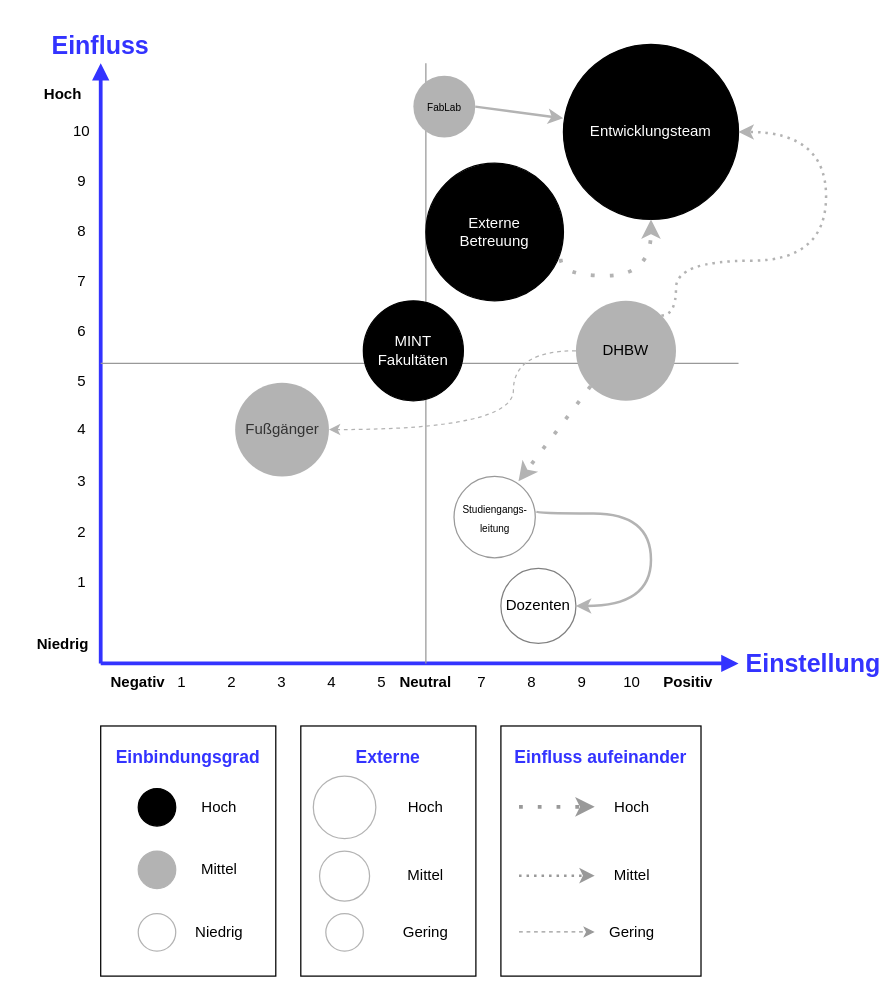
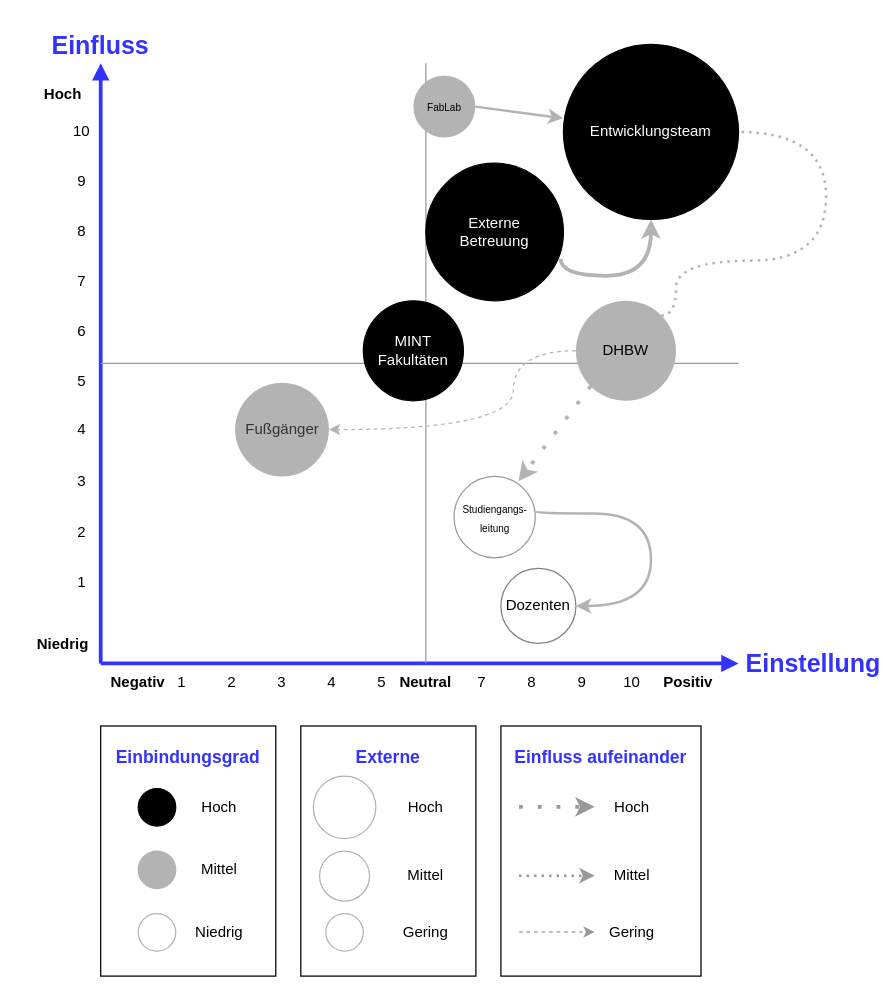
  <mxCell id="0" />
  <mxCell id="1" parent="0" />
  <mxCell id="2" value="" style="rounded=0;whiteSpace=wrap;html=1;fillColor=none;" parent="1" vertex="1"><mxGeometry x="240" y="580" width="140" height="200" as="geometry" /></mxCell>
  <mxCell id="3" value="" style="rounded=0;whiteSpace=wrap;html=1;fillColor=none;" parent="1" vertex="1"><mxGeometry x="80" y="580" width="140" height="200" as="geometry" /></mxCell>
  <mxCell id="4" value="" style="endArrow=block;html=1;rounded=0;strokeWidth=3;endFill=1;strokeColor=#3333FF;" parent="1" edge="1"><mxGeometry width="50" height="50" relative="1" as="geometry"><mxPoint x="80" y="530" as="sourcePoint" /><mxPoint x="80" y="50" as="targetPoint" /></mxGeometry></mxCell>
  <mxCell id="5" value="" style="endArrow=block;html=1;rounded=0;strokeWidth=3;endFill=1;strokeColor=#3333FF;" parent="1" edge="1"><mxGeometry width="50" height="50" relative="1" as="geometry"><mxPoint x="80" y="530" as="sourcePoint" /><mxPoint x="590" y="530" as="targetPoint" /></mxGeometry></mxCell>
  <mxCell id="6" value="Einfluss" style="text;html=1;strokeColor=none;fillColor=none;align=center;verticalAlign=middle;whiteSpace=wrap;rounded=0;fontColor=#3333FF;fontSize=20;fontStyle=1" parent="1" vertex="1"><mxGeometry x="50" y="20" width="60" height="30" as="geometry" /></mxCell>
  <mxCell id="7" value="Einstellung" style="text;html=1;strokeColor=none;fillColor=none;align=center;verticalAlign=middle;whiteSpace=wrap;rounded=0;fontColor=#3333FF;fontSize=20;fontStyle=1" parent="1" vertex="1"><mxGeometry x="620" y="514" width="60" height="30" as="geometry" /></mxCell>
  <mxCell id="8" value="" style="endArrow=none;html=1;rounded=0;fontColor=#CCCCCC;strokeColor=#999999;" parent="1" edge="1"><mxGeometry width="50" height="50" relative="1" as="geometry"><mxPoint x="340" y="530" as="sourcePoint" /><mxPoint x="340" y="50" as="targetPoint" /></mxGeometry></mxCell>
  <mxCell id="9" value="" style="endArrow=none;html=1;rounded=0;fontColor=#CCCCCC;strokeColor=#999999;" parent="1" edge="1"><mxGeometry width="50" height="50" relative="1" as="geometry"><mxPoint x="80" y="290" as="sourcePoint" /><mxPoint x="590" y="290" as="targetPoint" /></mxGeometry></mxCell>
  <mxCell id="10" value="MINT Fakultäten" style="ellipse;whiteSpace=wrap;html=1;aspect=fixed;fillColor=#000000;fontColor=#FFFFFF;" parent="1" vertex="1"><mxGeometry x="290" y="240" width="80" height="80" as="geometry" /></mxCell>
  <mxCell id="11" value="Negativ" style="text;html=1;strokeColor=none;fillColor=none;align=center;verticalAlign=middle;whiteSpace=wrap;rounded=0;fontStyle=1" parent="1" vertex="1"><mxGeometry x="80" y="530" width="60" height="30" as="geometry" /></mxCell>
  <mxCell id="12" value="Positiv" style="text;html=1;strokeColor=none;fillColor=none;align=center;verticalAlign=middle;whiteSpace=wrap;rounded=0;fontStyle=1" parent="1" vertex="1"><mxGeometry x="520" y="530" width="60" height="30" as="geometry" /></mxCell>
  <mxCell id="13" value="Neutral" style="text;html=1;strokeColor=none;fillColor=none;align=center;verticalAlign=middle;whiteSpace=wrap;rounded=0;fontStyle=1" parent="1" vertex="1"><mxGeometry x="310" y="530" width="60" height="30" as="geometry" /></mxCell>
  <mxCell id="14" value="Niedrig" style="text;html=1;strokeColor=none;fillColor=none;align=center;verticalAlign=middle;whiteSpace=wrap;rounded=0;fontStyle=1" parent="1" vertex="1"><mxGeometry x="20" y="500" width="60" height="30" as="geometry" /></mxCell>
  <mxCell id="15" value="Hoch" style="text;html=1;strokeColor=none;fillColor=none;align=center;verticalAlign=middle;whiteSpace=wrap;rounded=0;fontStyle=1" parent="1" vertex="1"><mxGeometry x="20" y="60" width="60" height="30" as="geometry" /></mxCell>
  <mxCell id="16" value="1" style="text;html=1;strokeColor=none;fillColor=none;align=center;verticalAlign=middle;whiteSpace=wrap;rounded=0;" parent="1" vertex="1"><mxGeometry x="50" y="450" width="30" height="30" as="geometry" /></mxCell>
  <mxCell id="17" value="2" style="text;html=1;strokeColor=none;fillColor=none;align=center;verticalAlign=middle;whiteSpace=wrap;rounded=0;" parent="1" vertex="1"><mxGeometry x="50" y="410" width="30" height="30" as="geometry" /></mxCell>
  <mxCell id="18" value="3" style="text;html=1;strokeColor=none;fillColor=none;align=center;verticalAlign=middle;whiteSpace=wrap;rounded=0;" parent="1" vertex="1"><mxGeometry x="50" y="370" width="30" height="30" as="geometry" /></mxCell>
  <mxCell id="19" value="4" style="text;html=1;strokeColor=none;fillColor=none;align=center;verticalAlign=middle;whiteSpace=wrap;rounded=0;" parent="1" vertex="1"><mxGeometry x="50" y="328" width="30" height="30" as="geometry" /></mxCell>
  <mxCell id="20" value="5" style="text;html=1;strokeColor=none;fillColor=none;align=center;verticalAlign=middle;whiteSpace=wrap;rounded=0;" parent="1" vertex="1"><mxGeometry x="50" y="290" width="30" height="30" as="geometry" /></mxCell>
  <mxCell id="21" value="6" style="text;html=1;strokeColor=none;fillColor=none;align=center;verticalAlign=middle;whiteSpace=wrap;rounded=0;" parent="1" vertex="1"><mxGeometry x="50" y="250" width="30" height="30" as="geometry" /></mxCell>
  <mxCell id="22" value="7" style="text;html=1;strokeColor=none;fillColor=none;align=center;verticalAlign=middle;whiteSpace=wrap;rounded=0;" parent="1" vertex="1"><mxGeometry x="50" y="210" width="30" height="30" as="geometry" /></mxCell>
  <mxCell id="23" value="8" style="text;html=1;strokeColor=none;fillColor=none;align=center;verticalAlign=middle;whiteSpace=wrap;rounded=0;" parent="1" vertex="1"><mxGeometry x="50" y="170" width="30" height="30" as="geometry" /></mxCell>
  <mxCell id="24" value="9" style="text;html=1;strokeColor=none;fillColor=none;align=center;verticalAlign=middle;whiteSpace=wrap;rounded=0;" parent="1" vertex="1"><mxGeometry x="50" y="130" width="30" height="30" as="geometry" /></mxCell>
  <mxCell id="25" value="10" style="text;html=1;strokeColor=none;fillColor=none;align=center;verticalAlign=middle;whiteSpace=wrap;rounded=0;" parent="1" vertex="1"><mxGeometry x="50" y="90" width="30" height="30" as="geometry" /></mxCell>
  <mxCell id="26" value="1" style="text;html=1;strokeColor=none;fillColor=none;align=center;verticalAlign=middle;whiteSpace=wrap;rounded=0;" parent="1" vertex="1"><mxGeometry x="130" y="530" width="30" height="30" as="geometry" /></mxCell>
  <mxCell id="27" value="2" style="text;html=1;strokeColor=none;fillColor=none;align=center;verticalAlign=middle;whiteSpace=wrap;rounded=0;" parent="1" vertex="1"><mxGeometry x="170" y="530" width="30" height="30" as="geometry" /></mxCell>
  <mxCell id="28" value="3" style="text;html=1;strokeColor=none;fillColor=none;align=center;verticalAlign=middle;whiteSpace=wrap;rounded=0;" parent="1" vertex="1"><mxGeometry x="210" y="530" width="30" height="30" as="geometry" /></mxCell>
  <mxCell id="29" value="4" style="text;html=1;strokeColor=none;fillColor=none;align=center;verticalAlign=middle;whiteSpace=wrap;rounded=0;" parent="1" vertex="1"><mxGeometry x="250" y="530" width="30" height="30" as="geometry" /></mxCell>
  <mxCell id="30" value="7" style="text;html=1;strokeColor=none;fillColor=none;align=center;verticalAlign=middle;whiteSpace=wrap;rounded=0;" parent="1" vertex="1"><mxGeometry x="370" y="530" width="30" height="30" as="geometry" /></mxCell>
  <mxCell id="31" value="8" style="text;html=1;strokeColor=none;fillColor=none;align=center;verticalAlign=middle;whiteSpace=wrap;rounded=0;" parent="1" vertex="1"><mxGeometry x="410" y="530" width="30" height="30" as="geometry" /></mxCell>
  <mxCell id="32" value="9" style="text;html=1;strokeColor=none;fillColor=none;align=center;verticalAlign=middle;whiteSpace=wrap;rounded=0;" parent="1" vertex="1"><mxGeometry x="450" y="530" width="30" height="30" as="geometry" /></mxCell>
  <mxCell id="33" value="10" style="text;html=1;strokeColor=none;fillColor=none;align=center;verticalAlign=middle;whiteSpace=wrap;rounded=0;" parent="1" vertex="1"><mxGeometry x="490" y="530" width="30" height="30" as="geometry" /></mxCell>
  <mxCell id="34" value="5" style="text;html=1;strokeColor=none;fillColor=none;align=center;verticalAlign=middle;whiteSpace=wrap;rounded=0;" parent="1" vertex="1"><mxGeometry x="290" y="530" width="30" height="30" as="geometry" /></mxCell>
  <mxCell id="35" value="Fußgänger" style="ellipse;whiteSpace=wrap;html=1;fillColor=#B3B3B3;fontColor=#333333;strokeColor=none;" parent="1" vertex="1"><mxGeometry x="187.5" y="305.5" width="75" height="75" as="geometry" /></mxCell>
  <mxCell id="36" value="&lt;span style=&quot;color: rgb(0, 0, 0);&quot;&gt;DHBW&lt;/span&gt;" style="ellipse;whiteSpace=wrap;html=1;fillColor=#B3B3B3;fontColor=#333333;strokeColor=none;" parent="1" vertex="1"><mxGeometry x="460" y="240" width="80" height="80" as="geometry" /></mxCell>
  <mxCell id="37" value="&lt;font style=&quot;font-size: 8px;&quot;&gt;Studiengangs-&lt;br&gt;leitung&lt;/font&gt;" style="ellipse;whiteSpace=wrap;html=1;aspect=fixed;strokeColor=#999999;" parent="1" vertex="1"><mxGeometry x="362.5" y="380.5" width="65" height="65" as="geometry" /></mxCell>
  <mxCell id="38" value="Externe&lt;br&gt;Betreuung" style="ellipse;whiteSpace=wrap;html=1;aspect=fixed;fontColor=#FFFFFF;fillColor=#000000;" parent="1" vertex="1"><mxGeometry x="340" y="130" width="110" height="110" as="geometry" /></mxCell>
  <mxCell id="39" value="&lt;span style=&quot;font-size: 8px;&quot;&gt;FabLab&lt;/span&gt;" style="ellipse;whiteSpace=wrap;html=1;aspect=fixed;strokeColor=none;fillColor=#B3B3B3;" parent="1" vertex="1"><mxGeometry x="330" y="60" width="49.5" height="49.5" as="geometry" /></mxCell>
  <mxCell id="40" value="Dozenten" style="ellipse;whiteSpace=wrap;html=1;strokeColor=#808080;" parent="1" vertex="1"><mxGeometry x="400" y="454" width="60" height="60" as="geometry" /></mxCell>
  <mxCell id="41" value="Entwicklungsteam" style="ellipse;whiteSpace=wrap;html=1;aspect=fixed;fontColor=#FFFFFF;fillColor=#000000;" parent="1" vertex="1"><mxGeometry x="450" y="35" width="140" height="140" as="geometry" /></mxCell>
  <mxCell id="42" value="" style="endArrow=classic;html=1;rounded=0;entryX=1;entryY=0.5;entryDx=0;entryDy=0;edgeStyle=orthogonalEdgeStyle;curved=1;strokeWidth=1;dashed=1;strokeColor=#B3B3B3;" parent="1" source="36" target="35" edge="1"><mxGeometry width="50" height="50" relative="1" as="geometry"><mxPoint x="700" y="350" as="sourcePoint" /><mxPoint x="750" y="300" as="targetPoint" /><Array as="points"><mxPoint x="410" y="280" /><mxPoint x="410" y="343" /></Array></mxGeometry></mxCell>
- <mxCell id="43" value="" style="endArrow=classic;html=1;rounded=0;entryX=0.5;entryY=1;entryDx=0;entryDy=0;edgeStyle=orthogonalEdgeStyle;curved=1;strokeWidth=3;dashed=1;strokeColor=#B3B3B3;dashPattern=1 4;exitX=0.98;exitY=0.695;exitDx=0;exitDy=0;exitPerimeter=0;" parent="1" source="38" target="41" edge="1"><mxGeometry width="50" height="50" relative="1" as="geometry"><mxPoint x="720" y="260" as="sourcePoint" /><mxPoint x="770" y="210" as="targetPoint" /><Array as="points"><mxPoint x="448" y="220" /><mxPoint x="520" y="220" /></Array></mxGeometry></mxCell>
+ <mxCell id="43" value="" style="endArrow=classic;html=1;rounded=0;entryX=0.5;entryY=1;entryDx=0;entryDy=0;edgeStyle=orthogonalEdgeStyle;curved=1;strokeWidth=3;dashed=0;strokeColor=#B3B3B3;dashPattern=1 4;exitX=0.98;exitY=0.695;exitDx=0;exitDy=0;exitPerimeter=0;" parent="1" source="38" target="41" edge="1"><mxGeometry width="50" height="50" relative="1" as="geometry"><mxPoint x="720" y="260" as="sourcePoint" /><mxPoint x="770" y="210" as="targetPoint" /><Array as="points"><mxPoint x="448" y="220" /><mxPoint x="520" y="220" /></Array></mxGeometry></mxCell>
  <mxCell id="44" value="" style="endArrow=classic;html=1;rounded=0;exitX=1;exitY=0.5;exitDx=0;exitDy=0;entryX=-0.001;entryY=0.422;entryDx=0;entryDy=0;entryPerimeter=0;strokeWidth=2;dashed=0;dashPattern=1 2;strokeColor=#B3B3B3;" parent="1" source="39" target="41" edge="1"><mxGeometry width="50" height="50" relative="1" as="geometry"><mxPoint x="770" y="240" as="sourcePoint" /><mxPoint x="820" y="190" as="targetPoint" /></mxGeometry></mxCell>
  <mxCell id="45" value="" style="endArrow=classic;html=1;rounded=0;exitX=0;exitY=1;exitDx=0;exitDy=0;entryX=0.793;entryY=0.06;entryDx=0;entryDy=0;entryPerimeter=0;strokeWidth=3;dashed=1;dashPattern=1 4;strokeColor=#B3B3B3;" parent="1" source="36" target="37" edge="1"><mxGeometry width="50" height="50" relative="1" as="geometry"><mxPoint x="540" y="400" as="sourcePoint" /><mxPoint x="590" y="350" as="targetPoint" /></mxGeometry></mxCell>
  <mxCell id="46" value="" style="endArrow=classic;html=1;rounded=0;exitX=1.005;exitY=0.432;exitDx=0;exitDy=0;entryX=1;entryY=0.5;entryDx=0;entryDy=0;strokeWidth=2;dashed=0;dashPattern=1 2;exitPerimeter=0;edgeStyle=orthogonalEdgeStyle;curved=1;strokeColor=#B3B3B3;" parent="1" source="37" target="40" edge="1"><mxGeometry width="50" height="50" relative="1" as="geometry"><mxPoint x="568" y="375" as="sourcePoint" /><mxPoint x="510" y="451" as="targetPoint" /><Array as="points"><mxPoint x="428" y="410" /><mxPoint x="520" y="410" /><mxPoint x="520" y="484" /></Array></mxGeometry></mxCell>
- <mxCell id="47" value="" style="endArrow=classic;html=1;rounded=0;exitX=1;exitY=0;exitDx=0;exitDy=0;entryX=1;entryY=0.5;entryDx=0;entryDy=0;edgeStyle=orthogonalEdgeStyle;curved=1;strokeWidth=2;dashed=1;dashPattern=1 2;strokeColor=#B3B3B3;" parent="1" source="36" target="41" edge="1"><mxGeometry width="50" height="50" relative="1" as="geometry"><mxPoint x="640" y="310" as="sourcePoint" /><mxPoint x="690" y="260" as="targetPoint" /><Array as="points"><mxPoint x="540" y="252" /><mxPoint x="540" y="208" /><mxPoint x="660" y="208" /><mxPoint x="660" y="105" /></Array></mxGeometry></mxCell>
+ <mxCell id="47" value="" style="endArrow=none;html=1;rounded=0;exitX=1;exitY=0;exitDx=0;exitDy=0;entryX=1;entryY=0.5;entryDx=0;entryDy=0;edgeStyle=orthogonalEdgeStyle;curved=1;strokeWidth=2;dashed=1;dashPattern=1 2;strokeColor=#B3B3B3;" parent="1" source="36" target="41" edge="1"><mxGeometry width="50" height="50" relative="1" as="geometry"><mxPoint x="640" y="310" as="sourcePoint" /><mxPoint x="690" y="260" as="targetPoint" /><Array as="points"><mxPoint x="540" y="252" /><mxPoint x="540" y="208" /><mxPoint x="660" y="208" /><mxPoint x="660" y="105" /></Array></mxGeometry></mxCell>
  <mxCell id="48" value="" style="ellipse;whiteSpace=wrap;html=1;aspect=fixed;fillColor=#000000;" parent="1" vertex="1"><mxGeometry x="110" y="630" width="30" height="30" as="geometry" /></mxCell>
  <mxCell id="49" value="" style="ellipse;whiteSpace=wrap;html=1;aspect=fixed;fillColor=#B3B3B3;strokeColor=#B3B3B3;" parent="1" vertex="1"><mxGeometry x="110" y="680" width="30" height="30" as="geometry" /></mxCell>
  <mxCell id="50" value="" style="ellipse;whiteSpace=wrap;html=1;aspect=fixed;strokeColor=#B3B3B3;" parent="1" vertex="1"><mxGeometry x="110" y="730" width="30" height="30" as="geometry" /></mxCell>
  <mxCell id="51" value="" style="ellipse;whiteSpace=wrap;html=1;aspect=fixed;strokeColor=#B3B3B3;" parent="1" vertex="1"><mxGeometry x="250" y="620" width="50" height="50" as="geometry" /></mxCell>
  <mxCell id="52" value="" style="ellipse;whiteSpace=wrap;html=1;aspect=fixed;strokeColor=#B3B3B3;" parent="1" vertex="1"><mxGeometry x="255" y="680" width="40" height="40" as="geometry" /></mxCell>
  <mxCell id="53" value="" style="ellipse;whiteSpace=wrap;html=1;aspect=fixed;strokeColor=#B3B3B3;" parent="1" vertex="1"><mxGeometry x="260" y="730" width="30" height="30" as="geometry" /></mxCell>
  <mxCell id="54" value="" style="endArrow=classic;html=1;rounded=0;strokeWidth=3;dashed=1;dashPattern=1 4;strokeColor=#999999;" parent="1" edge="1"><mxGeometry width="50" height="50" relative="1" as="geometry"><mxPoint x="414.5" y="644.66" as="sourcePoint" /><mxPoint x="475" y="644.66" as="targetPoint" /></mxGeometry></mxCell>
  <mxCell id="55" value="" style="endArrow=classic;html=1;rounded=0;strokeWidth=2;dashed=1;dashPattern=1 2;strokeColor=#999999;" parent="1" edge="1"><mxGeometry width="50" height="50" relative="1" as="geometry"><mxPoint x="414.5" y="699.66" as="sourcePoint" /><mxPoint x="475" y="699.66" as="targetPoint" /></mxGeometry></mxCell>
  <mxCell id="56" value="" style="endArrow=classic;html=1;rounded=0;dashed=1;strokeColor=#999999;" parent="1" edge="1"><mxGeometry width="50" height="50" relative="1" as="geometry"><mxPoint x="414.5" y="744.66" as="sourcePoint" /><mxPoint x="475" y="744.66" as="targetPoint" /></mxGeometry></mxCell>
  <mxCell id="57" value="Hoch" style="text;html=1;strokeColor=none;fillColor=none;align=center;verticalAlign=middle;whiteSpace=wrap;rounded=0;" parent="1" vertex="1"><mxGeometry x="145" y="630" width="60" height="30" as="geometry" /></mxCell>
  <mxCell id="58" value="Mittel" style="text;html=1;strokeColor=none;fillColor=none;align=center;verticalAlign=middle;whiteSpace=wrap;rounded=0;" parent="1" vertex="1"><mxGeometry x="145" y="680" width="60" height="30" as="geometry" /></mxCell>
  <mxCell id="59" value="Niedrig" style="text;html=1;strokeColor=none;fillColor=none;align=center;verticalAlign=middle;whiteSpace=wrap;rounded=0;" parent="1" vertex="1"><mxGeometry x="145" y="730" width="60" height="30" as="geometry" /></mxCell>
  <mxCell id="60" value="Hoch" style="text;html=1;strokeColor=none;fillColor=none;align=center;verticalAlign=middle;whiteSpace=wrap;rounded=0;" parent="1" vertex="1"><mxGeometry x="310" y="630" width="60" height="30" as="geometry" /></mxCell>
  <mxCell id="61" value="Mittel" style="text;html=1;strokeColor=none;fillColor=none;align=center;verticalAlign=middle;whiteSpace=wrap;rounded=0;" parent="1" vertex="1"><mxGeometry x="310" y="685" width="60" height="30" as="geometry" /></mxCell>
  <mxCell id="62" value="Gering" style="text;html=1;strokeColor=none;fillColor=none;align=center;verticalAlign=middle;whiteSpace=wrap;rounded=0;" parent="1" vertex="1"><mxGeometry x="310" y="730" width="60" height="30" as="geometry" /></mxCell>
  <mxCell id="63" value="Hoch" style="text;html=1;strokeColor=none;fillColor=none;align=center;verticalAlign=middle;whiteSpace=wrap;rounded=0;" parent="1" vertex="1"><mxGeometry x="475" y="630" width="60" height="30" as="geometry" /></mxCell>
  <mxCell id="64" value="Mittel" style="text;html=1;strokeColor=none;fillColor=none;align=center;verticalAlign=middle;whiteSpace=wrap;rounded=0;" parent="1" vertex="1"><mxGeometry x="475" y="685" width="60" height="30" as="geometry" /></mxCell>
  <mxCell id="65" value="Gering" style="text;html=1;strokeColor=none;fillColor=none;align=center;verticalAlign=middle;whiteSpace=wrap;rounded=0;" parent="1" vertex="1"><mxGeometry x="475" y="730" width="60" height="30" as="geometry" /></mxCell>
  <mxCell id="66" value="Einbindungsgrad" style="text;html=1;strokeColor=none;fillColor=none;align=center;verticalAlign=middle;whiteSpace=wrap;rounded=0;fontColor=#3333FF;fontSize=14;fontStyle=1" parent="1" vertex="1"><mxGeometry x="120" y="590" width="60" height="30" as="geometry" /></mxCell>
  <mxCell id="67" value="Externe" style="text;html=1;strokeColor=none;fillColor=none;align=center;verticalAlign=middle;whiteSpace=wrap;rounded=0;fontColor=#3333FF;fontSize=14;fontStyle=1" parent="1" vertex="1"><mxGeometry x="280" y="590" width="60" height="30" as="geometry" /></mxCell>
  <mxCell id="68" value="Einfluss aufeinander" style="text;html=1;strokeColor=none;fillColor=none;align=center;verticalAlign=middle;whiteSpace=wrap;rounded=0;fontColor=#3333FF;fontSize=14;fontStyle=1" parent="1" vertex="1"><mxGeometry x="405" y="590" width="150" height="30" as="geometry" /></mxCell>
  <mxCell id="69" value="" style="rounded=0;whiteSpace=wrap;html=1;fillColor=none;" parent="1" vertex="1"><mxGeometry x="400" y="580" width="160" height="200" as="geometry" /></mxCell>
